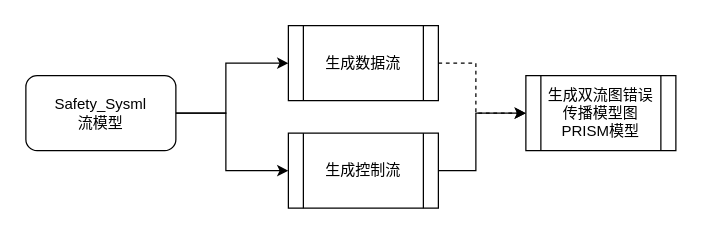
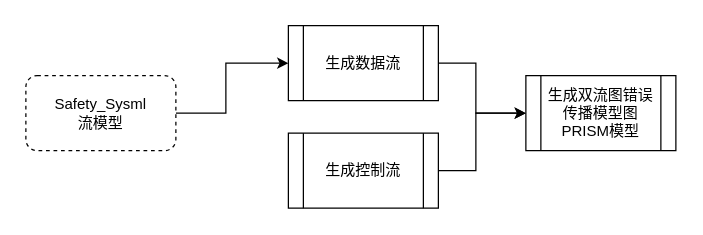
  <mxCell id="0" />
  <mxCell id="1" parent="0" />
  <mxCell id="2" value="生成数据流" style="shape=process;whiteSpace=wrap;html=1;backgroundOutline=1;" parent="1" vertex="1"><mxGeometry x="230" y="20" width="120" height="60" as="geometry" /></mxCell>
  <mxCell id="3" style="edgeStyle=orthogonalEdgeStyle;rounded=0;orthogonalLoop=1;jettySize=auto;html=1;entryX=0;entryY=0.5;entryDx=0;entryDy=0;exitX=1;exitY=0.5;exitDx=0;exitDy=0;" parent="1" source="4" target="2" edge="1"><mxGeometry relative="1" as="geometry"><Array as="points"><mxPoint x="180" y="90" /><mxPoint x="180" y="50" /></Array></mxGeometry></mxCell>
- <mxCell id="4" value="Safety_Sysml&lt;br&gt;流模型" style="rounded=1;whiteSpace=wrap;html=1;" parent="1" vertex="1"><mxGeometry x="20" y="60" width="120" height="60" as="geometry" /></mxCell>
+ <mxCell id="4" value="Safety_Sysml&lt;br&gt;流模型" style="rounded=1;whiteSpace=wrap;html=1;dashed=1;" parent="1" vertex="1"><mxGeometry x="20" y="60" width="120" height="60" as="geometry" /></mxCell>
  <mxCell id="5" value="生成控制流" style="shape=process;whiteSpace=wrap;html=1;backgroundOutline=1;" parent="1" vertex="1"><mxGeometry x="230" y="106" width="120" height="60" as="geometry" /></mxCell>
- <mxCell id="6" value="" style="endArrow=classic;html=1;rounded=0;exitX=1;exitY=0.5;exitDx=0;exitDy=0;entryX=0;entryY=0.5;entryDx=0;entryDy=0;" parent="1" source="4" target="5" edge="1"><mxGeometry width="50" height="50" relative="1" as="geometry"><mxPoint x="140" y="260" as="sourcePoint" /><mxPoint x="230" y="150" as="targetPoint" /><Array as="points"><mxPoint x="180" y="90" /><mxPoint x="180" y="136" /></Array></mxGeometry></mxCell>
  <mxCell id="7" value="生成双流图错误传播模型图PRISM模型" style="shape=process;whiteSpace=wrap;html=1;backgroundOutline=1;" vertex="1" parent="1"><mxGeometry x="420" y="60" width="120" height="60" as="geometry" /></mxCell>
- <mxCell id="8" value="" style="endArrow=classic;html=1;rounded=0;exitX=1;exitY=0.5;exitDx=0;exitDy=0;entryX=0;entryY=0.5;entryDx=0;entryDy=0;dashed=1;" edge="1" parent="1" source="2" target="7"><mxGeometry width="50" height="50" relative="1" as="geometry"><mxPoint x="340" y="180" as="sourcePoint" /><mxPoint x="390" y="130" as="targetPoint" /><Array as="points"><mxPoint x="380" y="50" /><mxPoint x="380" y="90" /></Array></mxGeometry></mxCell>
+ <mxCell id="8" value="" style="endArrow=classic;html=1;rounded=0;exitX=1;exitY=0.5;exitDx=0;exitDy=0;entryX=0;entryY=0.5;entryDx=0;entryDy=0;" edge="1" parent="1" source="2" target="7"><mxGeometry width="50" height="50" relative="1" as="geometry"><mxPoint x="340" y="180" as="sourcePoint" /><mxPoint x="390" y="130" as="targetPoint" /><Array as="points"><mxPoint x="380" y="50" /><mxPoint x="380" y="90" /></Array></mxGeometry></mxCell>
  <mxCell id="9" value="" style="endArrow=classic;html=1;rounded=0;exitX=1;exitY=0.5;exitDx=0;exitDy=0;entryX=0;entryY=0.5;entryDx=0;entryDy=0;" edge="1" parent="1" source="5" target="7"><mxGeometry width="50" height="50" relative="1" as="geometry"><mxPoint x="340" y="180" as="sourcePoint" /><mxPoint x="390" y="130" as="targetPoint" /><Array as="points"><mxPoint x="380" y="136" /><mxPoint x="380" y="90" /></Array></mxGeometry></mxCell>
